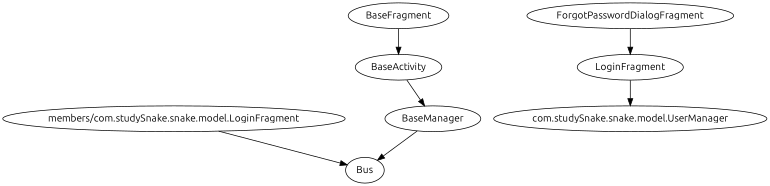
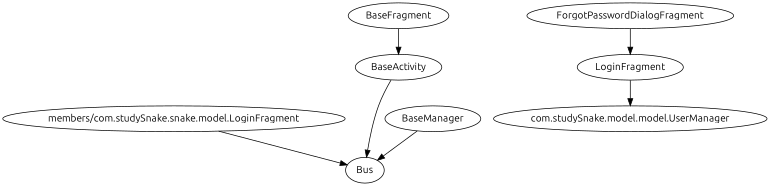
  digraph {
    concentrate=true
    fontname=Ubuntu
    node [fontname=Ubuntu]
    edge [fontname=Ubuntu]
    BaseActivity
    Bus
    BaseFragment
    BaseManager
-   n5 [label="com.studySnake.snake.model.UserManager"]
+   n5 [label="com.studySnake.model.model.UserManager"]
    ForgotPasswordDialogFragment
    LoginFragment
    n8 [label="members/com.studySnake.snake.model.LoginFragment"]
-   BaseActivity -> BaseManager
+   BaseActivity -> Bus
    BaseFragment -> BaseActivity
    BaseManager -> Bus
    ForgotPasswordDialogFragment -> LoginFragment
    LoginFragment -> n5
    n8 -> Bus
  }
